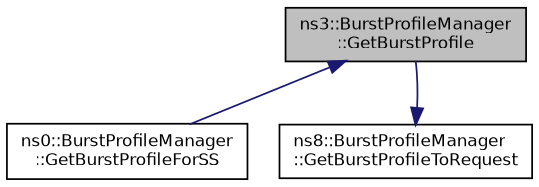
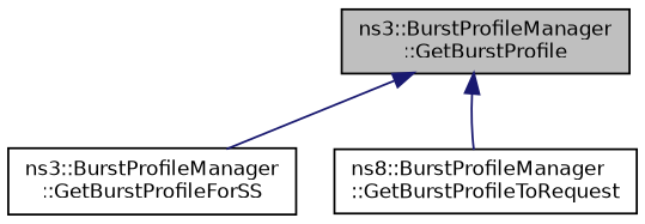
  digraph {
    rankdir=TB
    node [color=black fillcolor=white fontname=Helvetica fontsize=10 shape=record style=filled]
    edge [color=midnightblue dir=back fontname=Helvetica fontsize=10 labelfontname=Helvetica labelfontsize=10 style=solid]
    n1 [fillcolor=grey75 fontcolor=black height=0.2 label="ns3::BurstProfileManager\l::GetBurstProfile" width=0.4]
-   n2 [height=0.2 label="ns0::BurstProfileManager\l::GetBurstProfileForSS" width=0.4]
+   n2 [height=0.2 label="ns3::BurstProfileManager\l::GetBurstProfileForSS" width=0.4]
    n3 [height=0.2 label="ns8::BurstProfileManager\l::GetBurstProfileToRequest" width=0.4]
    n1 -> n2
-   n3 -> n1
+   n1 -> n3
  }
